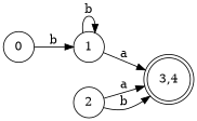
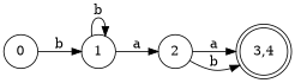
  digraph {
    rankdir=LR
    node [shape=circle]
    n1 [label=0]
    n2 [label=1]
    n3 [label=2]
    n4 [label="3,4" shape=doublecircle]
    n1 -> n2 [label=b]
    n2 -> n2 [label=b]
-   n2 -> n4 [label=a]
+   n2 -> n3 [label=a]
    n3 -> n4 [label=a]
    n3 -> n4 [label=b]
  }
